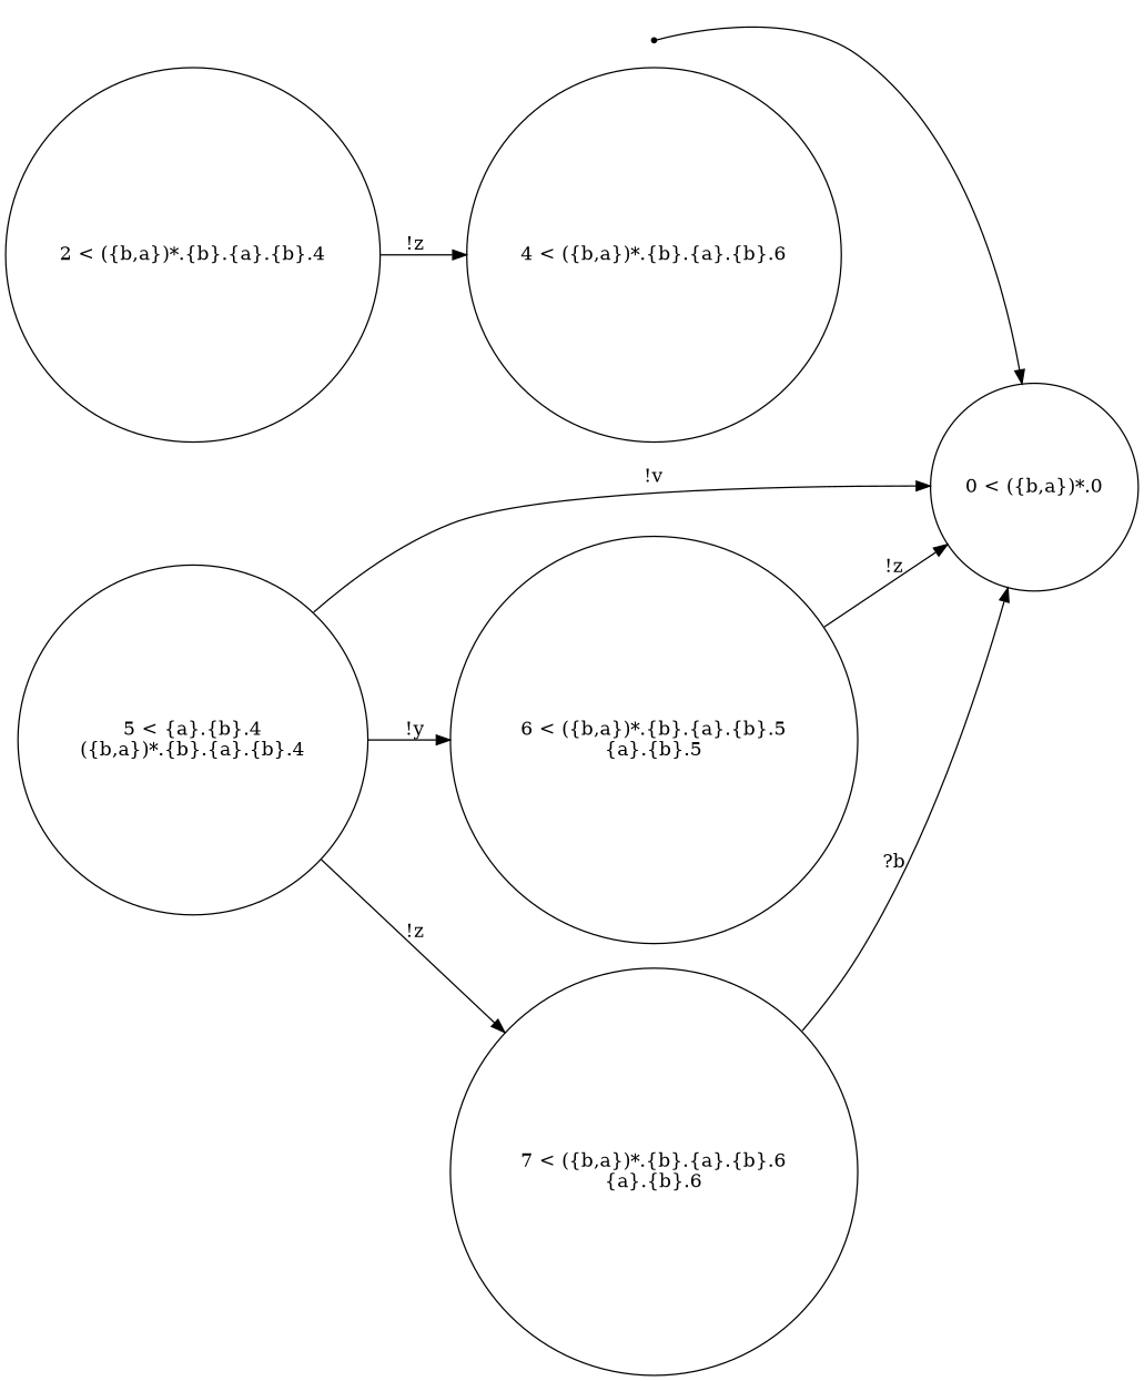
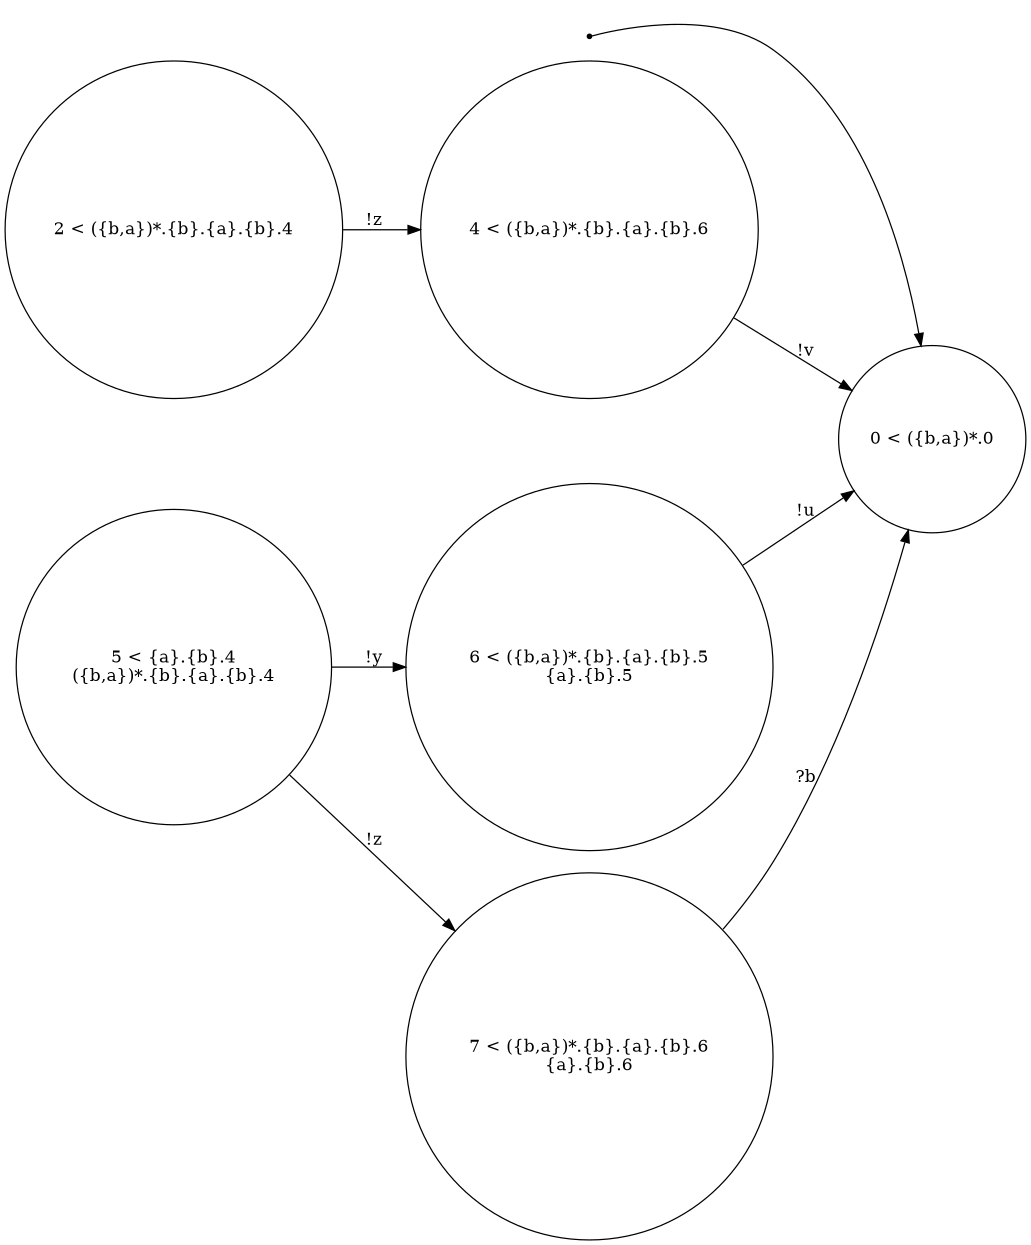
  digraph {
    rankdir=LR
    node [shape=circle]
    ENTRY [shape=point]
    n2 [label="0 < ({b,a})*.0\n"]
    n3 [label="2 < ({b,a})*.{b}.{a}.{b}.4\n"]
    n4 [label="4 < ({b,a})*.{b}.{a}.{b}.6\n"]
    n5 [label="5 < {a}.{b}.4\n({b,a})*.{b}.{a}.{b}.4\n"]
    n6 [label="6 < ({b,a})*.{b}.{a}.{b}.5\n{a}.{b}.5\n"]
    n7 [label="7 < ({b,a})*.{b}.{a}.{b}.6\n{a}.{b}.6\n"]
    ENTRY -> n2
    n3 -> n4 [label="!z"]
-   n5 -> n2 [label="!v"]
+   n4 -> n2 [label="!v"]
    n5 -> n6 [label="!y"]
    n5 -> n7 [label="!z"]
-   n6 -> n2 [label="!z"]
+   n6 -> n2 [label="!u"]
    n7 -> n2 [label="?b"]
  }
